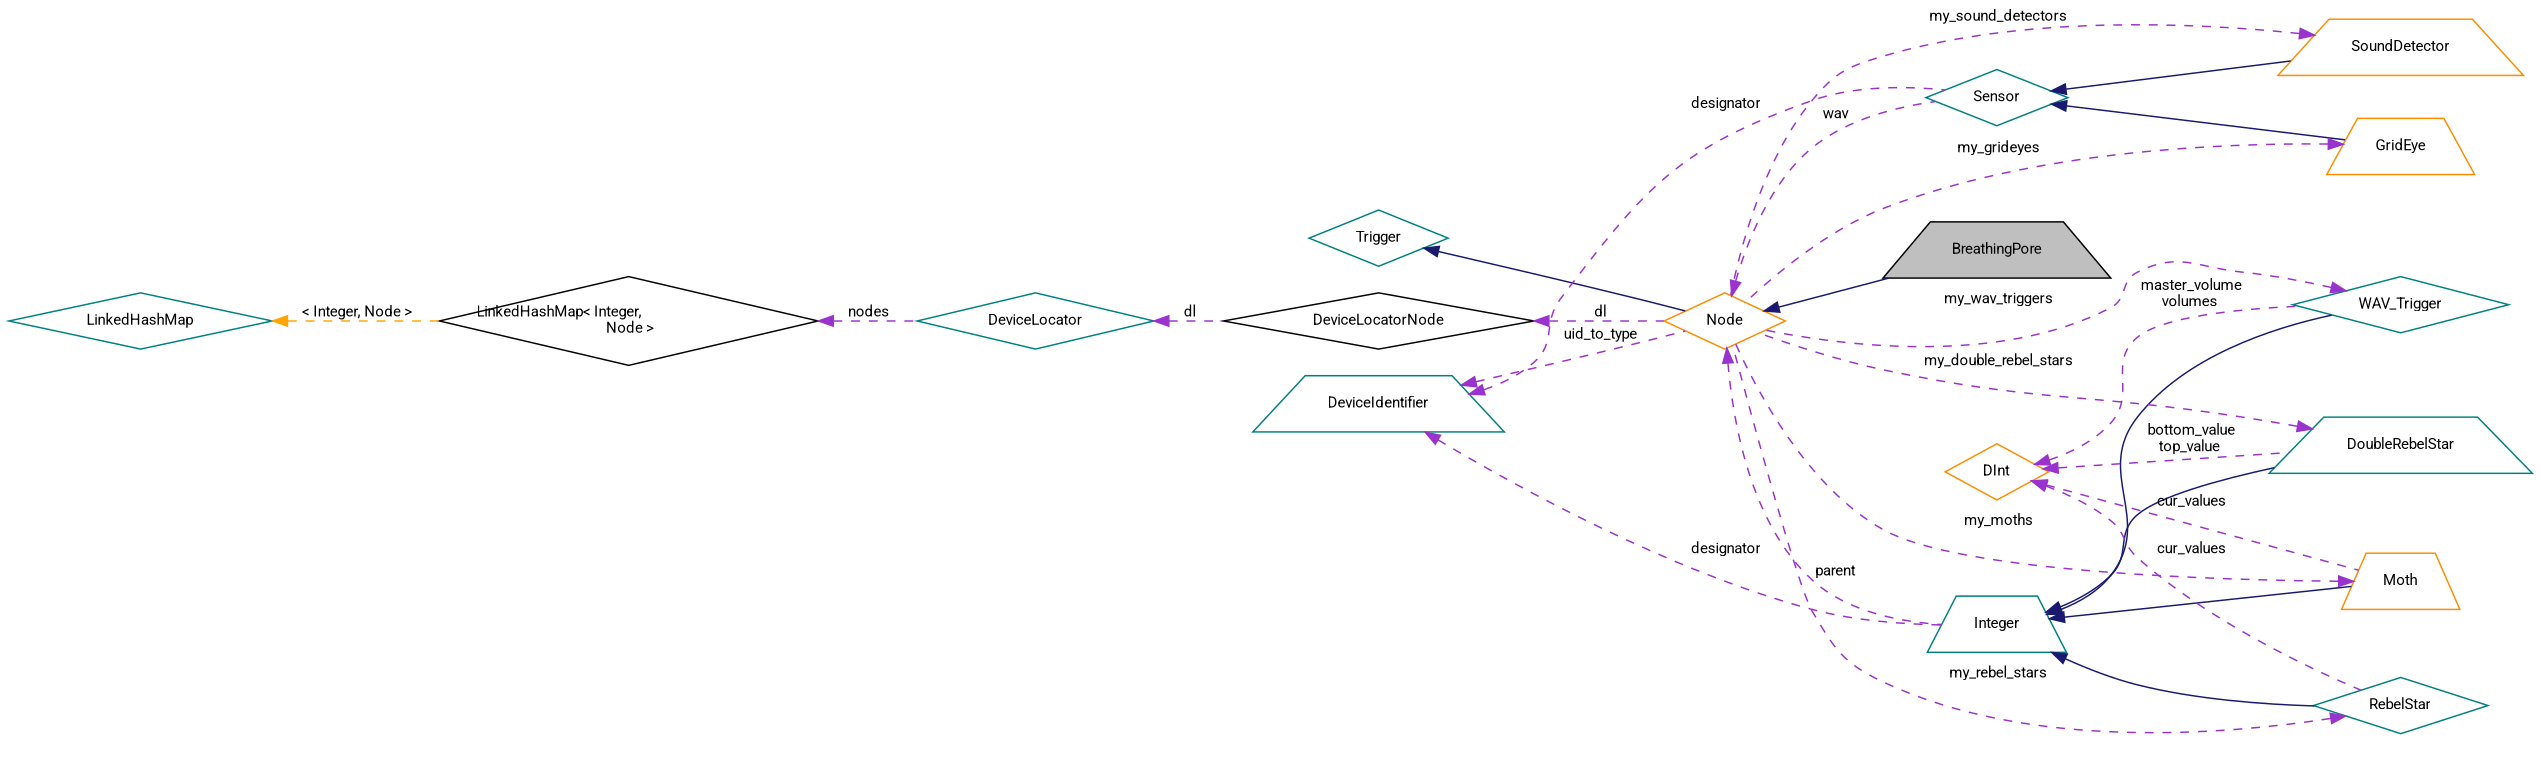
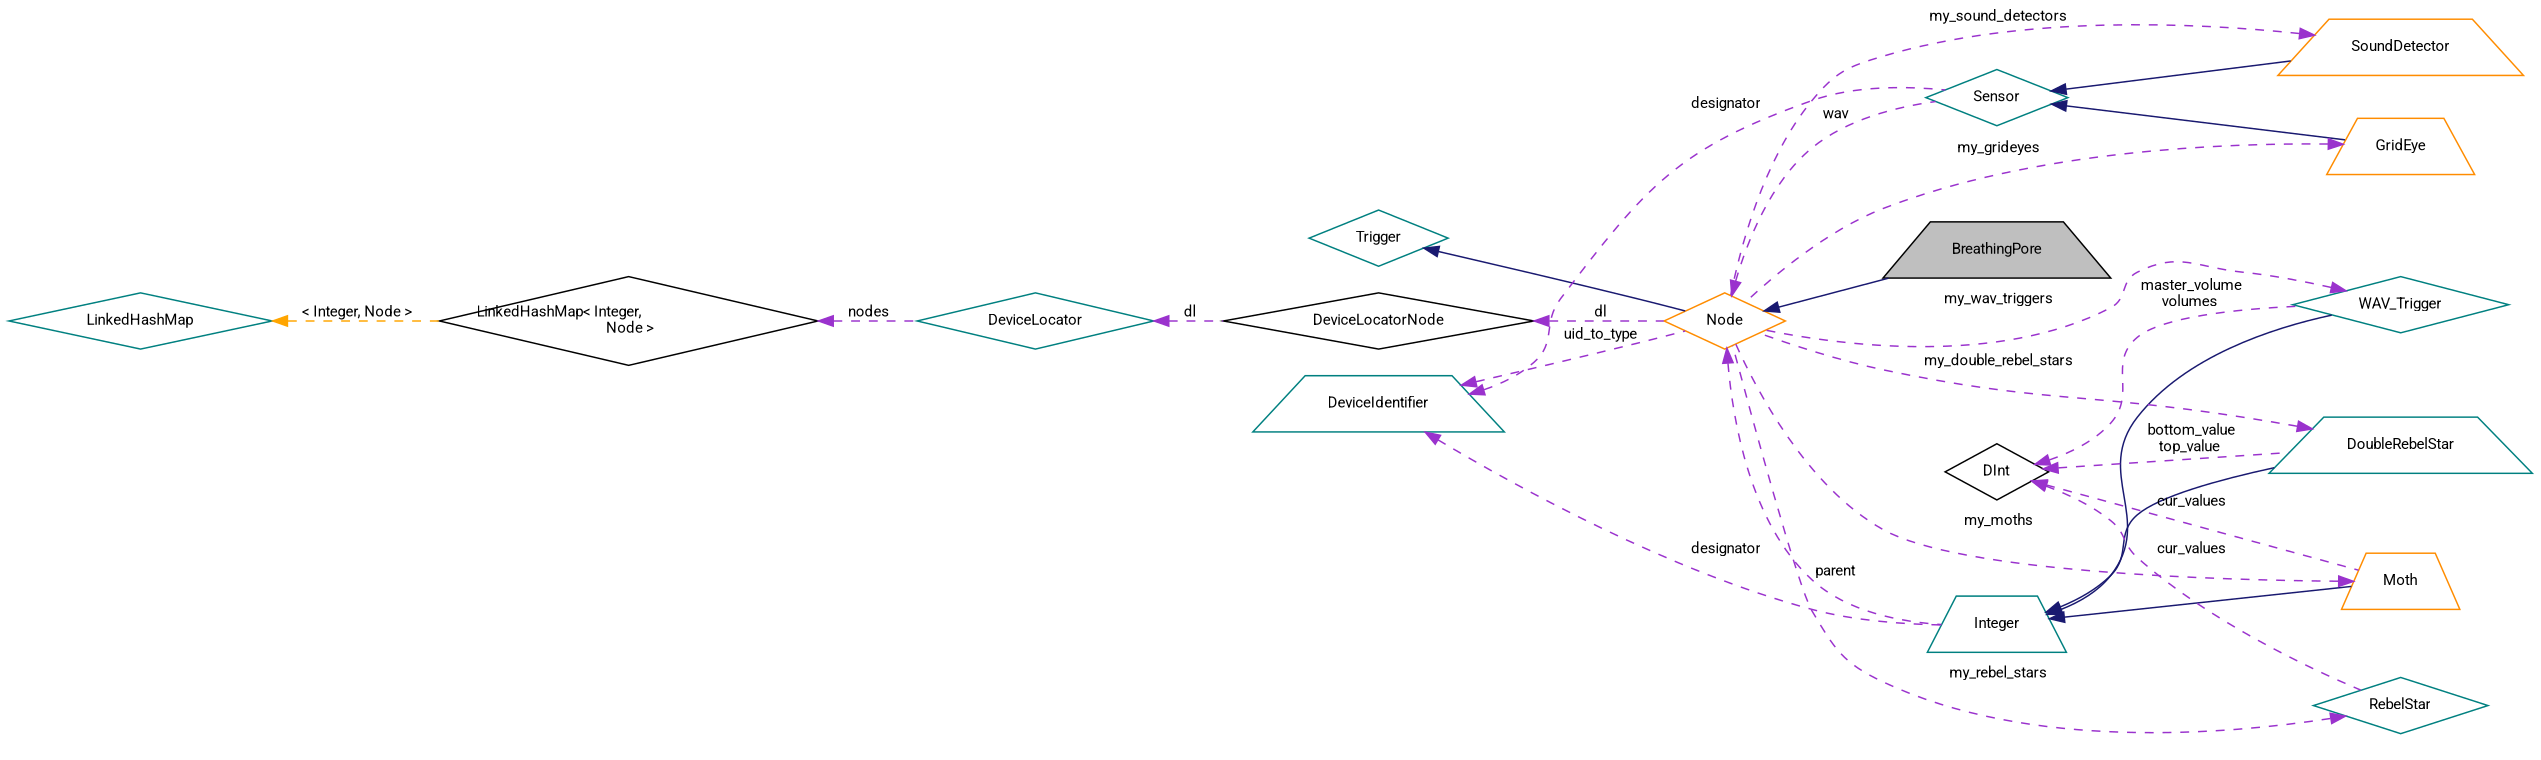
  digraph {
    fontname=Roboto
    rankdir=LR
    node [color=teal fillcolor=white fontname=Roboto fontsize=10 shape=diamond style=filled]
    edge [color=darkorchid3 dir=back fontname=Roboto fontsize=10 labelfontname=Helvetica labelfontsize=10 style=dashed]
    n1 [color=black fillcolor=grey75 fontcolor=black height=0.2 label=BreathingPore shape=trapezium width=0.4]
    n2 [color=darkorange height=0.2 label="Node" width=0.4]
    n3 [height=0.2 label=Sensor width=0.4]
    n4 [height=0.2 label=Integer shape=trapezium width=0.4]
    n5 [color=darkorange height=0.2 label=SoundDetector shape=trapezium width=0.4]
    n6 [color=darkorange height=0.2 label=GridEye shape=trapezium width=0.4]
    n7 [height=0.2 label=RebelStar width=0.4]
    n8 [height=0.2 label=WAV_Trigger width=0.4]
    n9 [height=0.2 label=DoubleRebelStar shape=trapezium width=0.4]
    n10 [color=darkorange height=0.2 label=Moth shape=trapezium width=0.4]
    n11 [height=0.2 label=Trigger width=0.4]
    n12 [height=0.2 label=DeviceIdentifier shape=trapezium width=0.4]
-   n13 [color=darkorange height=0.2 label=DInt width=0.4]
+   n13 [color=black height=0.2 label=DInt width=0.4]
    n14 [color=black height=0.2 label=DeviceLocatorNode width=0.4]
    n15 [height=0.2 label=DeviceLocator width=0.4]
    n16 [color=black height=0.2 label="LinkedHashMap\< Integer,\l Node \>" width=0.4]
    n17 [height=0.2 label=LinkedHashMap width=0.4]
    n2 -> n1 [color=midnightblue style=solid]
    n2 -> n3 [label=" wav"]
    n2 -> n4 [label=" parent"]
    n3 -> n5 [color=midnightblue style=solid]
    n3 -> n6 [color=midnightblue style=solid]
-   n4 -> n7 [color=midnightblue style=solid]
    n4 -> n8 [color=midnightblue style=solid]
    n4 -> n9 [color=midnightblue style=solid]
    n4 -> n10 [color=midnightblue style=solid]
    n5 -> n2 [label=" my_sound_detectors"]
    n6 -> n2 [label=" my_grideyes"]
    n7 -> n2 [label=" my_rebel_stars"]
    n8 -> n2 [label=" my_wav_triggers"]
    n9 -> n2 [label=" my_double_rebel_stars"]
    n10 -> n2 [label=" my_moths"]
    n11 -> n2 [color=midnightblue style=solid]
    n12 -> n2 [label=" uid_to_type"]
    n12 -> n3 [label=" designator"]
    n12 -> n4 [label=" designator"]
    n13 -> n7 [label=" cur_values"]
    n13 -> n8 [label=" master_volume\nvolumes"]
    n13 -> n9 [label=" bottom_value\ntop_value"]
    n13 -> n10 [label=" cur_values"]
    n14 -> n2 [label=" dl"]
    n15 -> n14 [label=" dl"]
    n16 -> n15 [label=" nodes"]
    n17 -> n16 [color=orange label=" \< Integer, Node \>"]
  }
